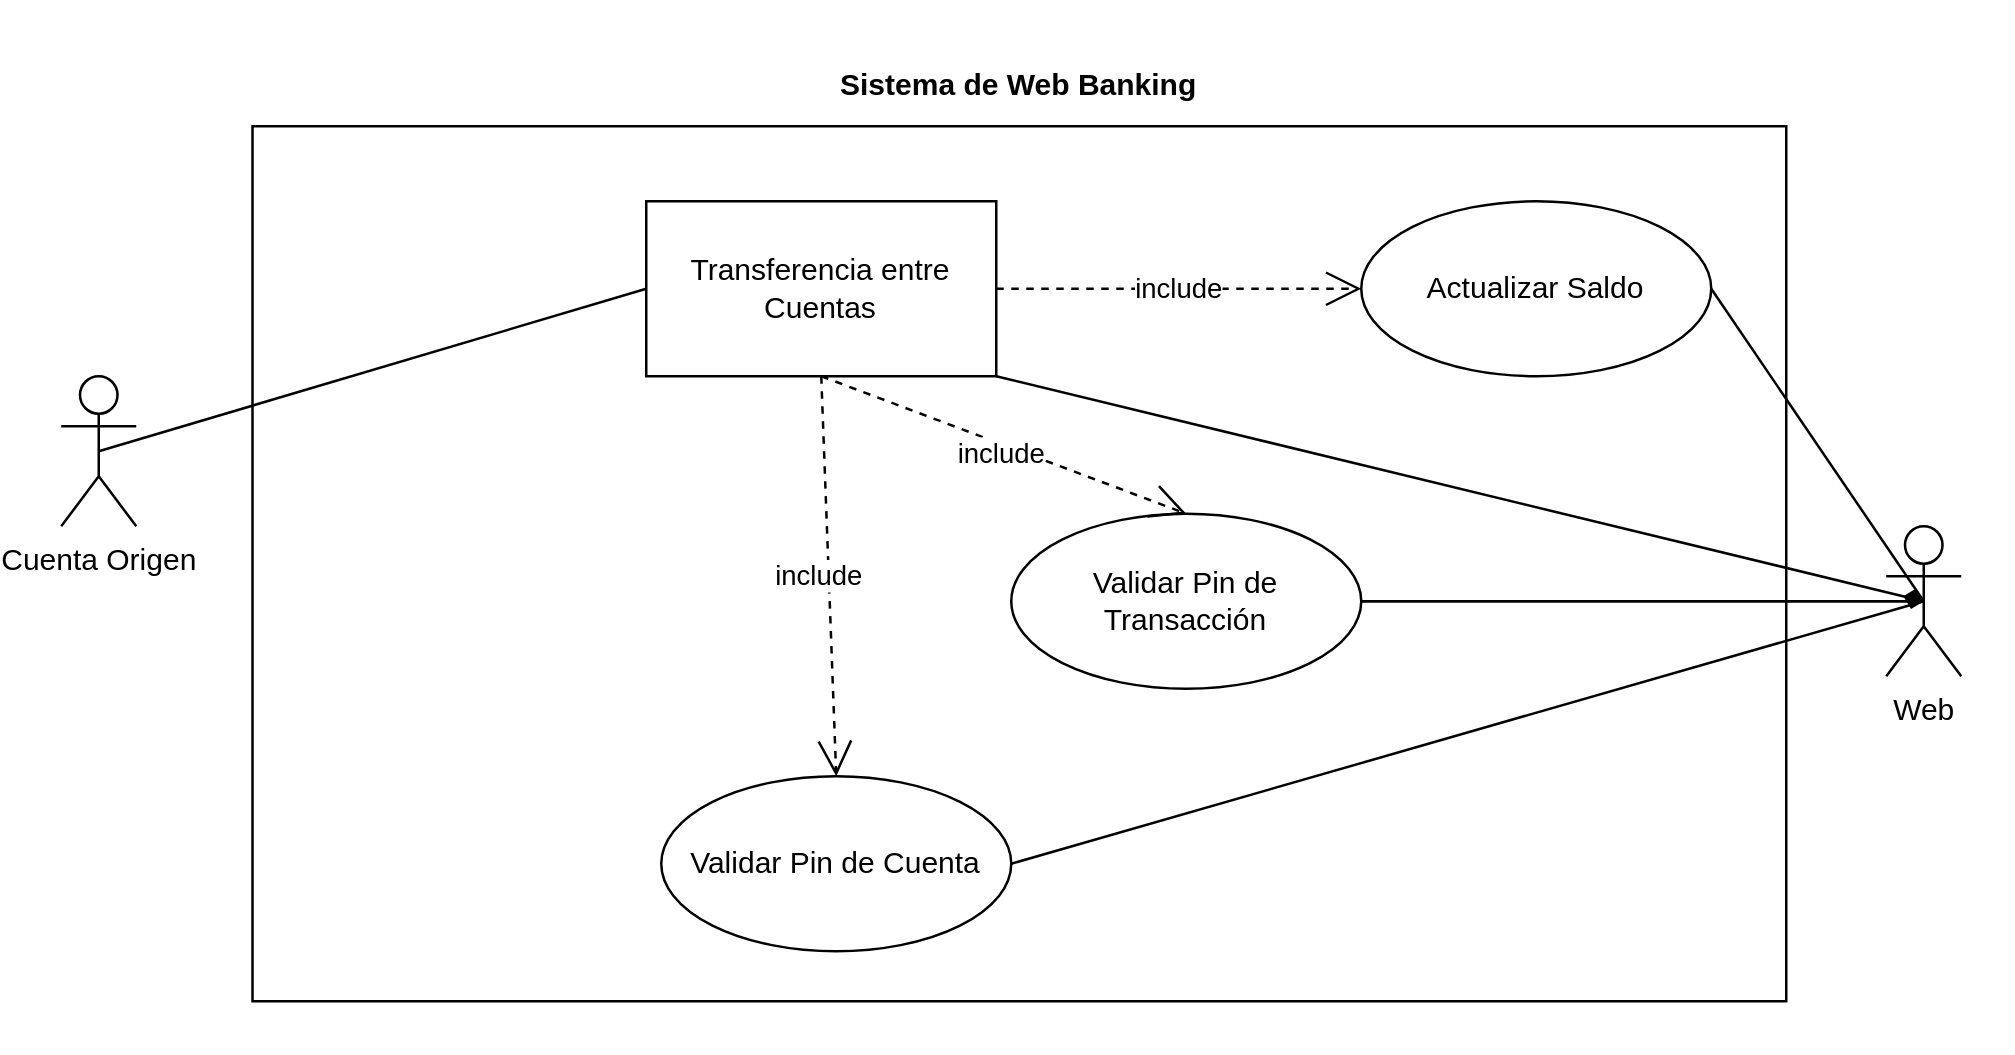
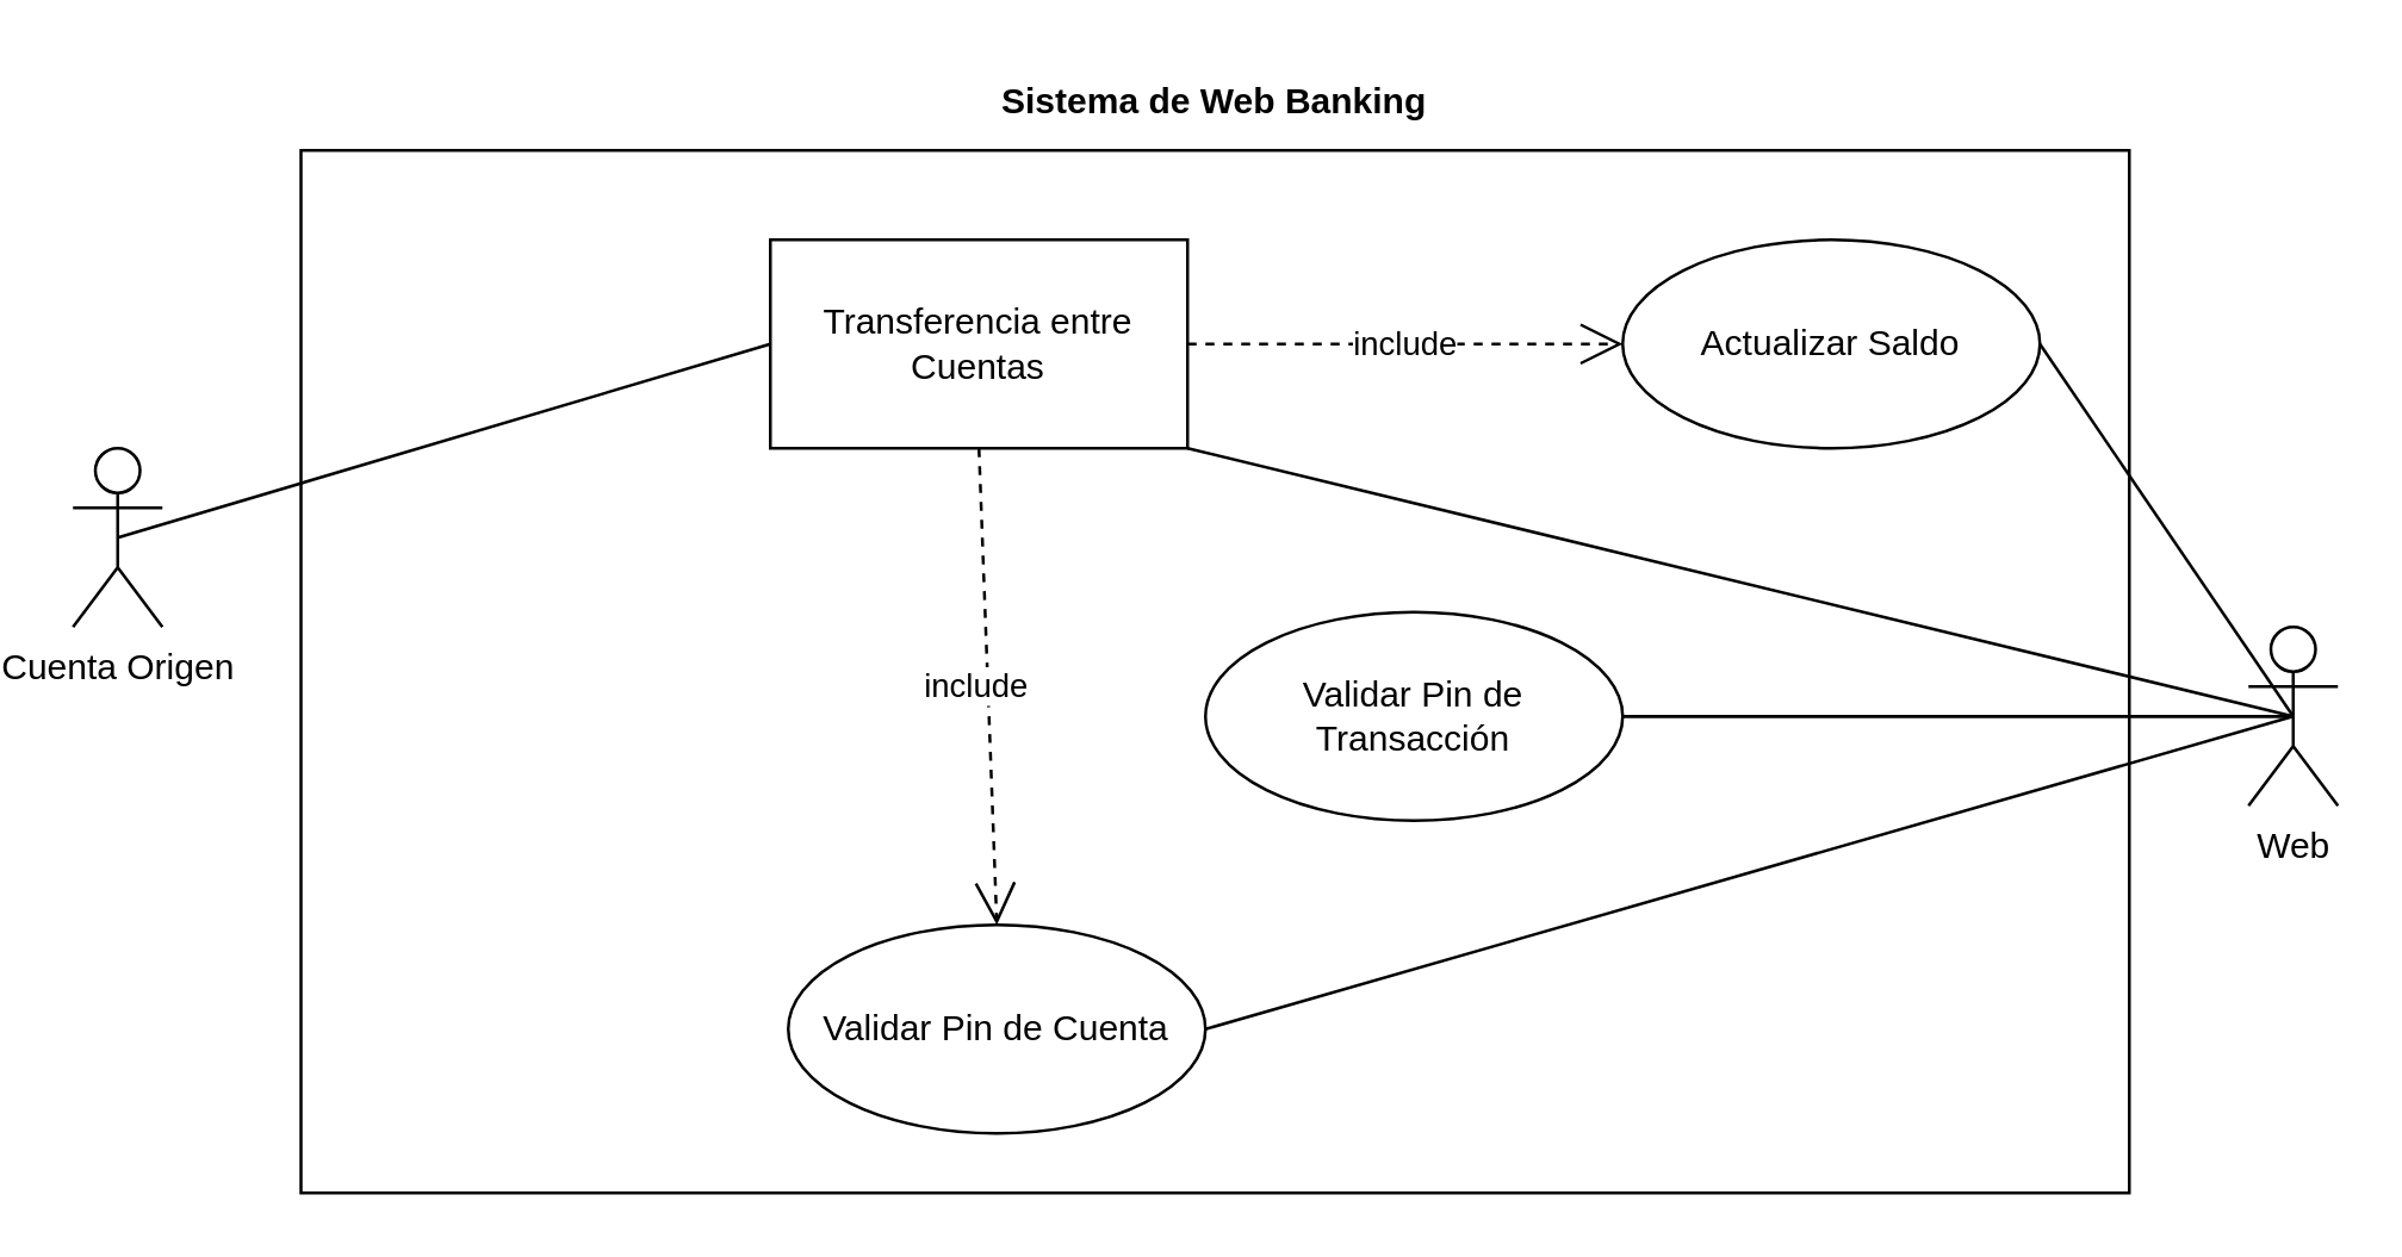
  <mxCell id="0" />
  <mxCell id="1" parent="0" />
  <mxCell id="2" value="" style="html=1;" parent="1" vertex="1"><mxGeometry x="96.5" y="50" width="613.5" height="350" as="geometry" /></mxCell>
  <mxCell id="3" value="Cuenta Origen" style="shape=umlActor;verticalLabelPosition=bottom;verticalAlign=top;html=1;" parent="1" vertex="1"><mxGeometry x="20" y="150" width="30" height="60" as="geometry" /></mxCell>
  <mxCell id="4" value="Sistema de Web Banking" style="text;align=center;fontStyle=1;verticalAlign=middle;spacingLeft=3;spacingRight=3;strokeColor=none;rotatable=0;points=[[0,0.5],[1,0.5]];portConstraint=eastwest;" parent="1" vertex="1"><mxGeometry x="363.25" y="20" width="80" height="26" as="geometry" /></mxCell>
  <mxCell id="5" value="Web" style="shape=umlActor;verticalLabelPosition=bottom;verticalAlign=top;html=1;" parent="1" vertex="1"><mxGeometry x="750" y="210" width="30" height="60" as="geometry" /></mxCell>
  <mxCell id="6" value="" style="endArrow=none;html=1;rounded=0;entryX=0.5;entryY=0.5;entryDx=0;entryDy=0;entryPerimeter=0;exitX=1;exitY=0.5;exitDx=0;exitDy=0;startArrow=none;" parent="1" source="13" target="5" edge="1"><mxGeometry width="50" height="50" relative="1" as="geometry"><mxPoint x="460" y="520" as="sourcePoint" /><mxPoint x="410" y="230" as="targetPoint" /></mxGeometry></mxCell>
  <mxCell id="7" value="" style="endArrow=none;html=1;rounded=0;entryX=0;entryY=0.5;entryDx=0;entryDy=0;exitX=0.5;exitY=0.5;exitDx=0;exitDy=0;exitPerimeter=0;" parent="1" source="3" target="9" edge="1"><mxGeometry width="50" height="50" relative="1" as="geometry"><mxPoint x="360" y="270" as="sourcePoint" /><mxPoint x="330" y="470" as="targetPoint" /></mxGeometry></mxCell>
- <mxCell id="8" value="" style="endArrow=diamond;html=1;rounded=0;exitX=1;exitY=1;exitDx=0;exitDy=0;entryX=0.5;entryY=0.5;entryDx=0;entryDy=0;entryPerimeter=0;" parent="1" source="9" target="5" edge="1"><mxGeometry width="50" height="50" relative="1" as="geometry"><mxPoint x="430" y="470" as="sourcePoint" /><mxPoint x="410" y="290" as="targetPoint" /></mxGeometry></mxCell>
+ <mxCell id="8" value="" style="endArrow=none;html=1;rounded=0;exitX=1;exitY=1;exitDx=0;exitDy=0;entryX=0.5;entryY=0.5;entryDx=0;entryDy=0;entryPerimeter=0;" parent="1" source="9" target="5" edge="1"><mxGeometry width="50" height="50" relative="1" as="geometry"><mxPoint x="430" y="470" as="sourcePoint" /><mxPoint x="410" y="290" as="targetPoint" /></mxGeometry></mxCell>
  <mxCell id="9" value="Transferencia entre Cuentas" style="whiteSpace=wrap;html=1;rounded=0;" parent="1" vertex="1"><mxGeometry x="254" y="80" width="140" height="70" as="geometry" /></mxCell>
  <mxCell id="10" value="" style="endArrow=none;html=1;rounded=0;entryX=0.5;entryY=0.5;entryDx=0;entryDy=0;entryPerimeter=0;exitX=1;exitY=0.5;exitDx=0;exitDy=0;" parent="1" source="13" target="5" edge="1"><mxGeometry width="50" height="50" relative="1" as="geometry"><mxPoint x="300" y="430" as="sourcePoint" /><mxPoint x="350" y="380" as="targetPoint" /></mxGeometry></mxCell>
  <mxCell id="11" value="Actualizar Saldo" style="ellipse;whiteSpace=wrap;html=1;" parent="1" vertex="1"><mxGeometry x="540" y="80" width="140" height="70" as="geometry" /></mxCell>
  <mxCell id="12" value="" style="endArrow=none;html=1;rounded=0;entryX=0.5;entryY=0.5;entryDx=0;entryDy=0;entryPerimeter=0;exitX=1;exitY=0.5;exitDx=0;exitDy=0;" parent="1" source="11" target="5" edge="1"><mxGeometry width="50" height="50" relative="1" as="geometry"><mxPoint x="300" y="430" as="sourcePoint" /><mxPoint x="350" y="380" as="targetPoint" /></mxGeometry></mxCell>
  <mxCell id="13" value="Validar Pin de Transacción" style="ellipse;whiteSpace=wrap;html=1;" parent="1" vertex="1"><mxGeometry x="400" y="205" width="140" height="70" as="geometry" /></mxCell>
  <mxCell id="14" value="include" style="endArrow=open;endSize=12;dashed=1;html=1;rounded=0;exitX=1;exitY=0.5;exitDx=0;exitDy=0;entryX=0;entryY=0.5;entryDx=0;entryDy=0;" parent="1" source="9" target="11" edge="1"><mxGeometry width="160" relative="1" as="geometry"><mxPoint x="370" y="370" as="sourcePoint" /><mxPoint x="530" y="370" as="targetPoint" /></mxGeometry></mxCell>
- <mxCell id="15" value="include" style="endArrow=open;endSize=12;dashed=1;html=1;rounded=0;exitX=0.5;exitY=1;exitDx=0;exitDy=0;entryX=0.5;entryY=0;entryDx=0;entryDy=0;" parent="1" source="9" target="13" edge="1"><mxGeometry y="-4" width="160" relative="1" as="geometry"><mxPoint x="390" y="180" as="sourcePoint" /><mxPoint x="550" y="180" as="targetPoint" /><mxPoint as="offset" /></mxGeometry></mxCell>
  <mxCell id="16" value="" style="endArrow=none;html=1;rounded=0;entryX=0.5;entryY=0.5;entryDx=0;entryDy=0;entryPerimeter=0;exitX=1;exitY=0.5;exitDx=0;exitDy=0;" parent="1" source="17" target="5" edge="1"><mxGeometry width="50" height="50" relative="1" as="geometry"><mxPoint x="95" y="375.25" as="sourcePoint" /><mxPoint x="625" y="210" as="targetPoint" /></mxGeometry></mxCell>
  <mxCell id="17" value="Validar Pin de Cuenta" style="ellipse;whiteSpace=wrap;html=1;" parent="1" vertex="1"><mxGeometry x="260" y="310" width="140" height="70" as="geometry" /></mxCell>
  <mxCell id="18" value="include" style="endArrow=open;endSize=12;dashed=1;html=1;rounded=0;exitX=0.5;exitY=1;exitDx=0;exitDy=0;entryX=0.5;entryY=0;entryDx=0;entryDy=0;" parent="1" source="9" target="17" edge="1"><mxGeometry y="-4" width="160" relative="1" as="geometry"><mxPoint x="80.503" y="144.749" as="sourcePoint" /><mxPoint x="70" y="245" as="targetPoint" /><mxPoint as="offset" /></mxGeometry></mxCell>
